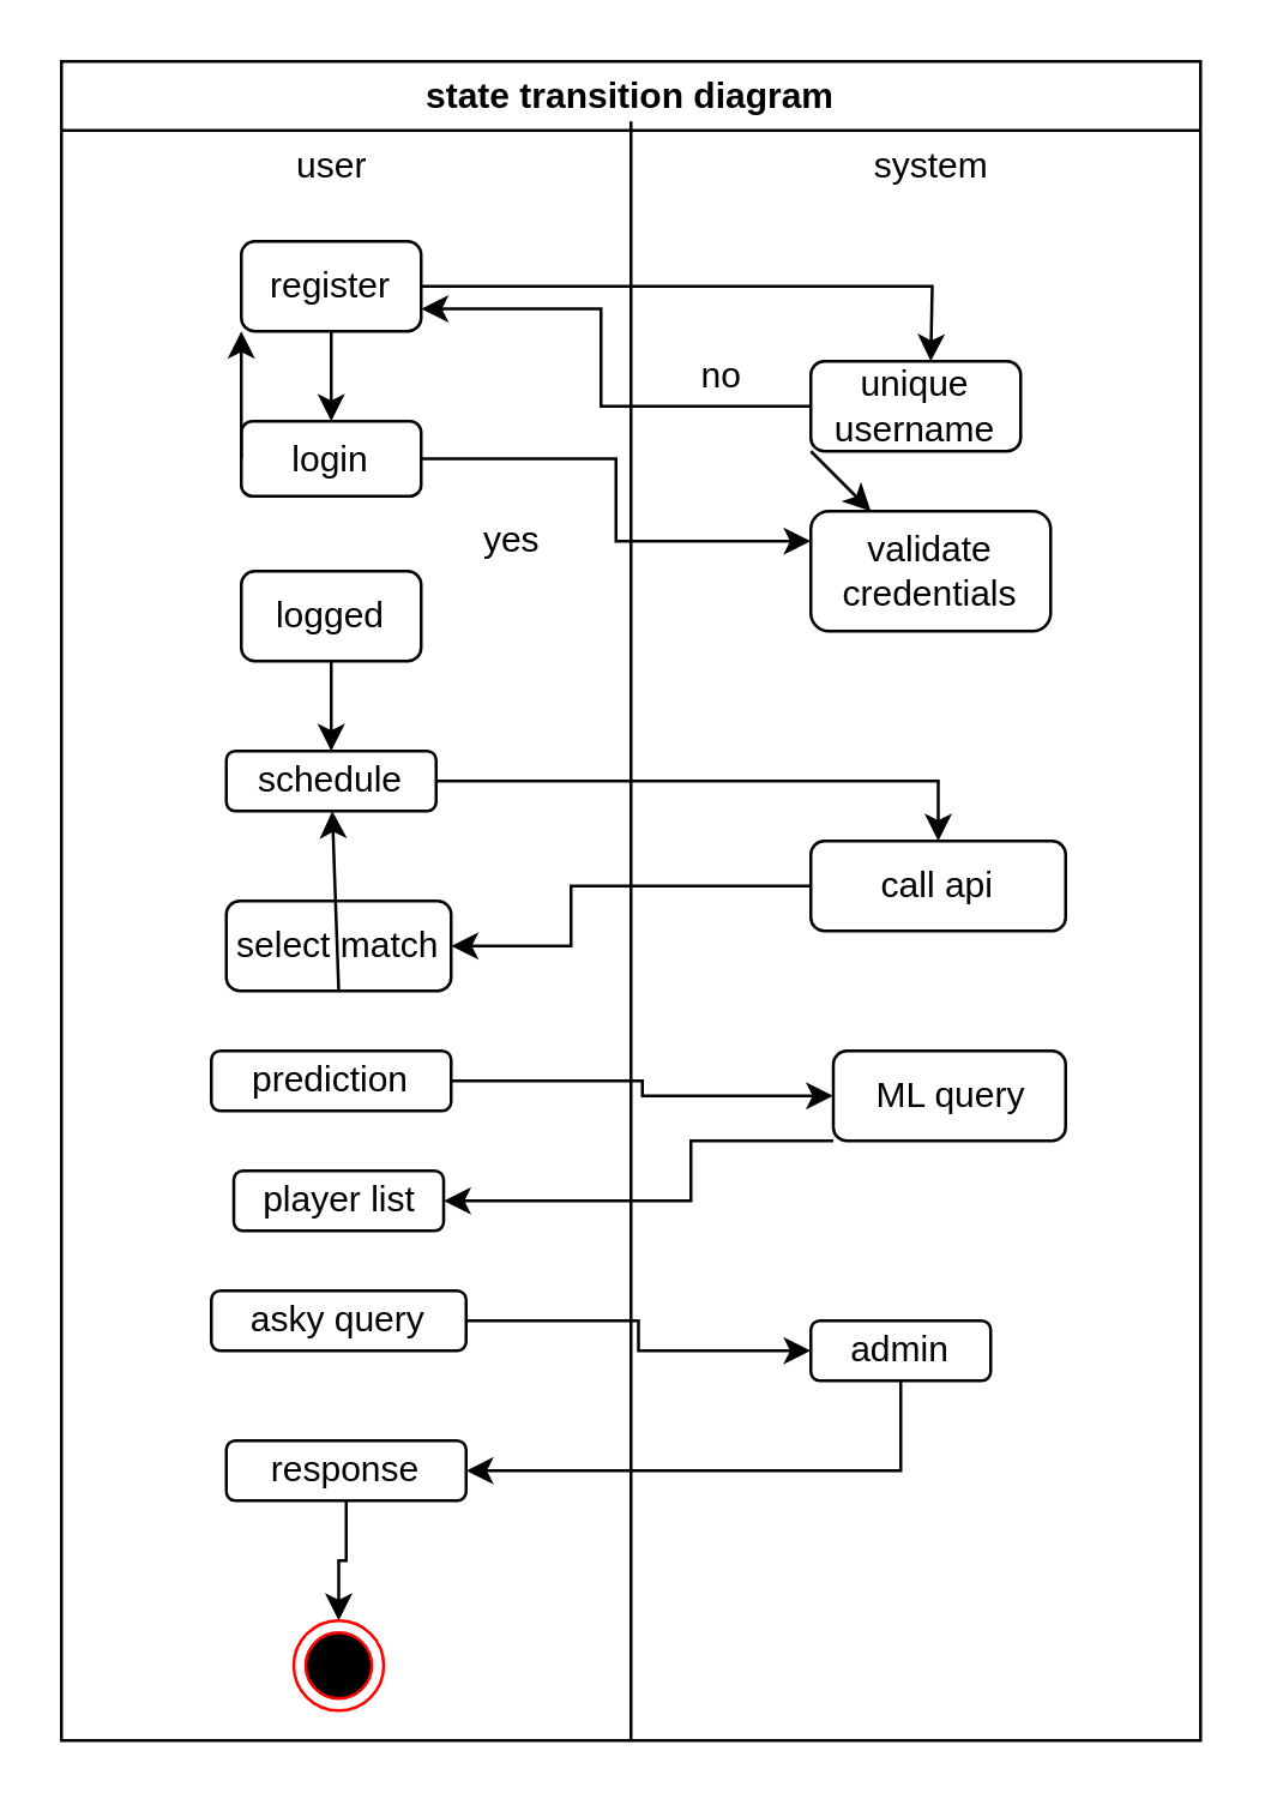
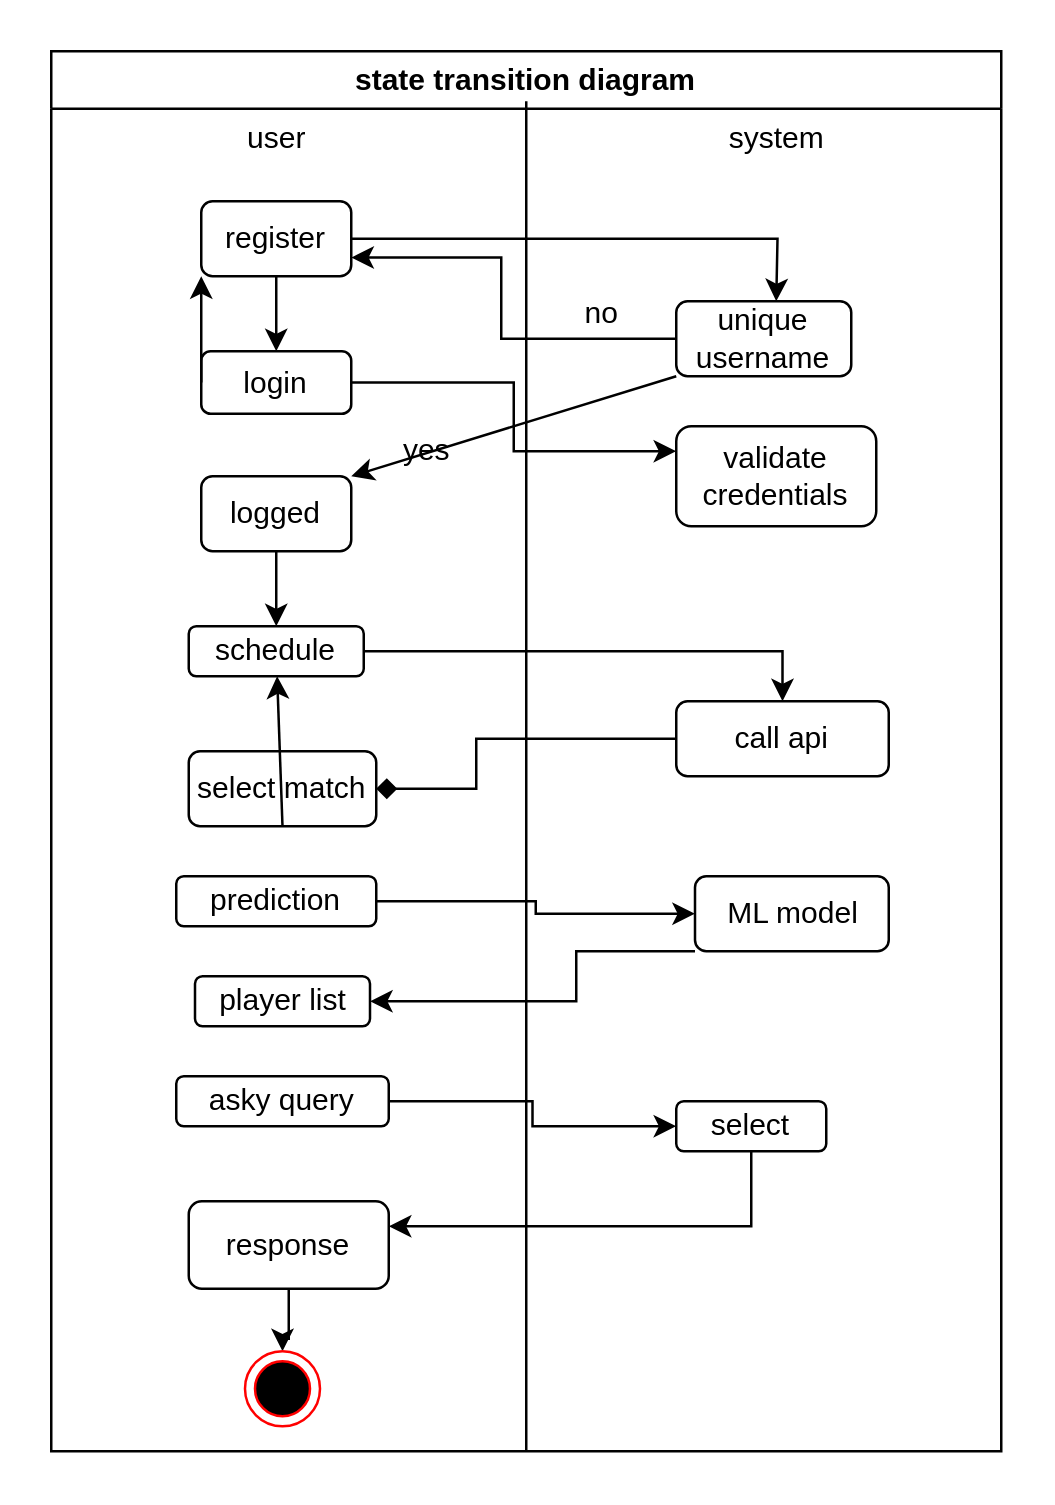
  <mxCell id="0" />
  <mxCell id="1" parent="0" />
  <mxCell id="2" value="state transition diagram" style="swimlane;whiteSpace=wrap;html=1;startSize=23;" vertex="1" parent="1"><mxGeometry x="20" y="20" width="380" height="560" as="geometry" /></mxCell>
  <mxCell id="3" value="user" style="text;html=1;align=center;verticalAlign=middle;resizable=0;points=[];autosize=1;strokeColor=none;fillColor=none;" vertex="1" parent="2"><mxGeometry x="65" y="20" width="50" height="30" as="geometry" /></mxCell>
  <mxCell id="4" value="system" style="text;html=1;align=center;verticalAlign=middle;resizable=0;points=[];autosize=1;strokeColor=none;fillColor=none;" vertex="1" parent="2"><mxGeometry x="260" y="20" width="60" height="30" as="geometry" /></mxCell>
  <mxCell id="5" style="edgeStyle=orthogonalEdgeStyle;rounded=0;orthogonalLoop=1;jettySize=auto;html=1;" edge="1" parent="2" source="7"><mxGeometry relative="1" as="geometry"><mxPoint x="290" y="100" as="targetPoint" /></mxGeometry></mxCell>
  <mxCell id="6" value="" style="edgeStyle=orthogonalEdgeStyle;rounded=0;orthogonalLoop=1;jettySize=auto;html=1;" edge="1" parent="2" source="7" target="12"><mxGeometry relative="1" as="geometry" /></mxCell>
  <mxCell id="7" value="register" style="rounded=1;whiteSpace=wrap;html=1;" vertex="1" parent="2"><mxGeometry x="60" y="60" width="60" height="30" as="geometry" /></mxCell>
  <mxCell id="8" style="edgeStyle=orthogonalEdgeStyle;rounded=0;orthogonalLoop=1;jettySize=auto;html=1;entryX=1;entryY=0.75;entryDx=0;entryDy=0;" edge="1" parent="2" source="9" target="7"><mxGeometry relative="1" as="geometry"><Array as="points"><mxPoint x="180" y="115" /><mxPoint x="180" y="83" /></Array></mxGeometry></mxCell>
  <mxCell id="9" value="unique username" style="rounded=1;whiteSpace=wrap;html=1;" vertex="1" parent="2"><mxGeometry x="250" y="100" width="70" height="30" as="geometry" /></mxCell>
  <mxCell id="10" value="no" style="text;html=1;align=center;verticalAlign=middle;resizable=0;points=[];autosize=1;strokeColor=none;fillColor=none;" vertex="1" parent="2"><mxGeometry x="200" y="90" width="40" height="30" as="geometry" /></mxCell>
  <mxCell id="11" style="edgeStyle=orthogonalEdgeStyle;rounded=0;orthogonalLoop=1;jettySize=auto;html=1;entryX=0;entryY=0.25;entryDx=0;entryDy=0;" edge="1" parent="2" source="12" target="13"><mxGeometry relative="1" as="geometry" /></mxCell>
  <mxCell id="12" value="login" style="rounded=1;whiteSpace=wrap;html=1;" vertex="1" parent="2"><mxGeometry x="60" y="120" width="60" height="25" as="geometry" /></mxCell>
  <mxCell id="13" value="validate credentials" style="rounded=1;whiteSpace=wrap;html=1;" vertex="1" parent="2"><mxGeometry x="250" y="150" width="80" height="40" as="geometry" /></mxCell>
  <mxCell id="14" value="logged" style="rounded=1;whiteSpace=wrap;html=1;" vertex="1" parent="2"><mxGeometry x="60" y="170" width="60" height="30" as="geometry" /></mxCell>
  <mxCell id="15" value="" style="endArrow=classic;html=1;rounded=0;exitX=0;exitY=0.5;exitDx=0;exitDy=0;entryX=0;entryY=1;entryDx=0;entryDy=0;" edge="1" parent="2" source="12" target="7"><mxGeometry width="50" height="50" relative="1" as="geometry"><mxPoint x="170" y="230" as="sourcePoint" /><mxPoint x="220" y="180" as="targetPoint" /></mxGeometry></mxCell>
  <mxCell id="16" style="edgeStyle=orthogonalEdgeStyle;rounded=0;orthogonalLoop=1;jettySize=auto;html=1;entryX=0.5;entryY=0;entryDx=0;entryDy=0;" edge="1" parent="2" source="17" target="20"><mxGeometry relative="1" as="geometry" /></mxCell>
  <mxCell id="17" value="schedule" style="rounded=1;whiteSpace=wrap;html=1;" vertex="1" parent="2"><mxGeometry x="55" y="230" width="70" height="20" as="geometry" /></mxCell>
- <mxCell id="18" value="" style="endArrow=classic;html=1;rounded=0;exitX=0;exitY=1;exitDx=0;exitDy=0;" edge="1" parent="2" source="9" target="13"><mxGeometry width="50" height="50" relative="1" as="geometry"><mxPoint x="170" y="230" as="sourcePoint" /><mxPoint x="220" y="180" as="targetPoint" /></mxGeometry></mxCell>
- <mxCell id="19" style="edgeStyle=orthogonalEdgeStyle;rounded=0;orthogonalLoop=1;jettySize=auto;html=1;entryX=1;entryY=0.5;entryDx=0;entryDy=0;" edge="1" parent="2" source="20" target="21"><mxGeometry relative="1" as="geometry"><Array as="points"><mxPoint x="170" y="275" /><mxPoint x="170" y="295" /></Array></mxGeometry></mxCell>
+ <mxCell id="18" value="" style="endArrow=classic;html=1;rounded=0;exitX=0;exitY=1;exitDx=0;exitDy=0;entryX=1;entryY=0;entryDx=0;entryDy=0;" edge="1" parent="2" source="9" target="14"><mxGeometry width="50" height="50" relative="1" as="geometry"><mxPoint x="170" y="230" as="sourcePoint" /><mxPoint x="220" y="180" as="targetPoint" /></mxGeometry></mxCell>
+ <mxCell id="19" style="edgeStyle=orthogonalEdgeStyle;rounded=0;orthogonalLoop=1;jettySize=auto;html=1;entryX=1;entryY=0.5;entryDx=0;entryDy=0;endArrow=diamond;" edge="1" parent="2" source="20" target="21"><mxGeometry relative="1" as="geometry"><Array as="points"><mxPoint x="170" y="275" /><mxPoint x="170" y="295" /></Array></mxGeometry></mxCell>
  <mxCell id="20" value="call api" style="rounded=1;whiteSpace=wrap;html=1;" vertex="1" parent="2"><mxGeometry x="250" y="260" width="85" height="30" as="geometry" /></mxCell>
  <mxCell id="21" value="select match" style="rounded=1;whiteSpace=wrap;html=1;" vertex="1" parent="2"><mxGeometry x="55" y="280" width="75" height="30" as="geometry" /></mxCell>
  <mxCell id="22" style="edgeStyle=orthogonalEdgeStyle;rounded=0;orthogonalLoop=1;jettySize=auto;html=1;entryX=1;entryY=0.5;entryDx=0;entryDy=0;" edge="1" parent="2" source="23" target="26"><mxGeometry relative="1" as="geometry"><Array as="points"><mxPoint x="210" y="360" /><mxPoint x="210" y="380" /></Array></mxGeometry></mxCell>
- <mxCell id="23" value="ML query" style="rounded=1;whiteSpace=wrap;html=1;" vertex="1" parent="2"><mxGeometry x="257.5" y="330" width="77.5" height="30" as="geometry" /></mxCell>
+ <mxCell id="23" value="ML model" style="rounded=1;whiteSpace=wrap;html=1;" vertex="1" parent="2"><mxGeometry x="257.5" y="330" width="77.5" height="30" as="geometry" /></mxCell>
  <mxCell id="24" style="edgeStyle=orthogonalEdgeStyle;rounded=0;orthogonalLoop=1;jettySize=auto;html=1;entryX=0;entryY=0.5;entryDx=0;entryDy=0;" edge="1" parent="2" source="25" target="23"><mxGeometry relative="1" as="geometry" /></mxCell>
  <mxCell id="25" value="prediction" style="rounded=1;whiteSpace=wrap;html=1;" vertex="1" parent="2"><mxGeometry x="50" y="330" width="80" height="20" as="geometry" /></mxCell>
  <mxCell id="26" value="player list" style="rounded=1;whiteSpace=wrap;html=1;" vertex="1" parent="2"><mxGeometry x="57.5" y="370" width="70" height="20" as="geometry" /></mxCell>
  <mxCell id="27" value="" style="endArrow=classic;html=1;rounded=0;exitX=0.5;exitY=1;exitDx=0;exitDy=0;" edge="1" parent="2" source="21" target="17"><mxGeometry width="50" height="50" relative="1" as="geometry"><mxPoint x="170" y="360" as="sourcePoint" /><mxPoint x="220" y="310" as="targetPoint" /></mxGeometry></mxCell>
  <mxCell id="28" value="" style="edgeStyle=orthogonalEdgeStyle;rounded=0;orthogonalLoop=1;jettySize=auto;html=1;" edge="1" parent="2" source="29" target="33"><mxGeometry relative="1" as="geometry"><Array as="points"><mxPoint x="280" y="470" /></Array></mxGeometry></mxCell>
- <mxCell id="29" value="admin" style="rounded=1;whiteSpace=wrap;html=1;" vertex="1" parent="2"><mxGeometry x="250" y="420" width="60" height="20" as="geometry" /></mxCell>
+ <mxCell id="29" value="select" style="rounded=1;whiteSpace=wrap;html=1;" vertex="1" parent="2"><mxGeometry x="250" y="420" width="60" height="20" as="geometry" /></mxCell>
  <mxCell id="30" style="edgeStyle=orthogonalEdgeStyle;rounded=0;orthogonalLoop=1;jettySize=auto;html=1;entryX=0;entryY=0.5;entryDx=0;entryDy=0;" edge="1" parent="2" source="31" target="29"><mxGeometry relative="1" as="geometry" /></mxCell>
  <mxCell id="31" value="asky query" style="rounded=1;whiteSpace=wrap;html=1;" vertex="1" parent="2"><mxGeometry x="50" y="410" width="85" height="20" as="geometry" /></mxCell>
  <mxCell id="32" value="" style="edgeStyle=orthogonalEdgeStyle;rounded=0;orthogonalLoop=1;jettySize=auto;html=1;" edge="1" parent="2" source="33" target="34"><mxGeometry relative="1" as="geometry" /></mxCell>
- <mxCell id="33" value="response" style="whiteSpace=wrap;html=1;rounded=1;" vertex="1" parent="2"><mxGeometry x="55" y="460" width="80" height="20" as="geometry" /></mxCell>
+ <mxCell id="33" value="response" style="whiteSpace=wrap;html=1;rounded=1;" vertex="1" parent="2"><mxGeometry x="55" y="460" width="80" height="35" as="geometry" /></mxCell>
  <mxCell id="34" value="" style="ellipse;html=1;shape=endState;fillColor=#000000;strokeColor=#ff0000;" vertex="1" parent="2"><mxGeometry x="77.5" y="520" width="30" height="30" as="geometry" /></mxCell>
  <mxCell id="35" value="" style="endArrow=none;html=1;rounded=0;entryX=0.5;entryY=1;entryDx=0;entryDy=0;" edge="1" parent="1" target="2"><mxGeometry width="50" height="50" relative="1" as="geometry"><mxPoint x="210" y="40" as="sourcePoint" /><mxPoint x="240" y="210" as="targetPoint" /><Array as="points"><mxPoint x="210" y="390" /></Array></mxGeometry></mxCell>
  <mxCell id="36" value="" style="endArrow=classic;html=1;rounded=0;exitX=0.5;exitY=1;exitDx=0;exitDy=0;" edge="1" parent="1" source="14"><mxGeometry width="50" height="50" relative="1" as="geometry"><mxPoint x="190" y="250" as="sourcePoint" /><mxPoint x="110" y="250" as="targetPoint" /></mxGeometry></mxCell>
  <mxCell id="37" value="yes" style="text;html=1;align=center;verticalAlign=middle;resizable=0;points=[];autosize=1;strokeColor=none;fillColor=none;" vertex="1" parent="1"><mxGeometry x="150" y="165" width="40" height="30" as="geometry" /></mxCell>
